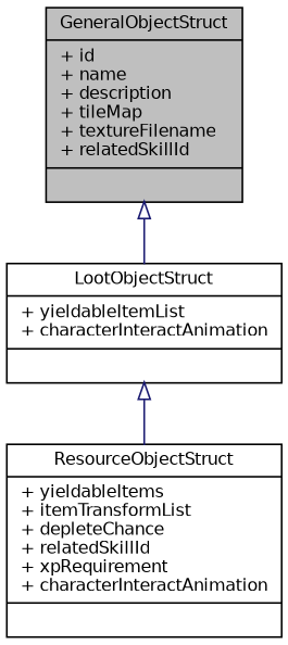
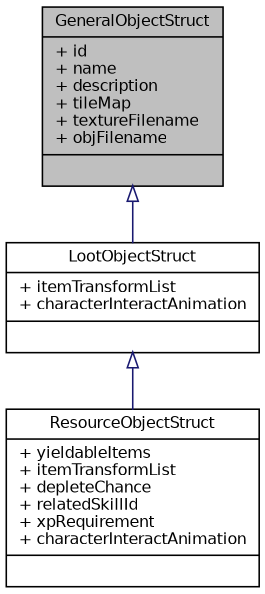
  digraph {
    node [color=black fillcolor=white fontname=Helvetica fontsize=10 shape=record style=filled]
    edge [arrowtail=onormal color=midnightblue dir=back fontname=Helvetica fontsize=10 labelfontname=Helvetica labelfontsize=10 style=solid]
-   n1 [fillcolor=grey75 fontcolor=black height=0.2 label="{GeneralObjectStruct\n|+ id\l+ name\l+ description\l+ tileMap\l+ textureFilename\l+ relatedSkillId\l|}" width=0.4]
-   n2 [height=0.2 label="{LootObjectStruct\n|+ yieldableItemList\l+ characterInteractAnimation\l|}" width=0.4]
+   n1 [fillcolor=grey75 fontcolor=black height=0.2 label="{GeneralObjectStruct\n|+ id\l+ name\l+ description\l+ tileMap\l+ textureFilename\l+ objFilename\l|}" width=0.4]
+   n2 [height=0.2 label="{LootObjectStruct\n|+ itemTransformList\l+ characterInteractAnimation\l|}" width=0.4]
    n3 [height=0.2 label="{ResourceObjectStruct\n|+ yieldableItems\l+ itemTransformList\l+ depleteChance\l+ relatedSkillId\l+ xpRequirement\l+ characterInteractAnimation\l|}" width=0.4]
    n1 -> n2
    n2 -> n3
  }
